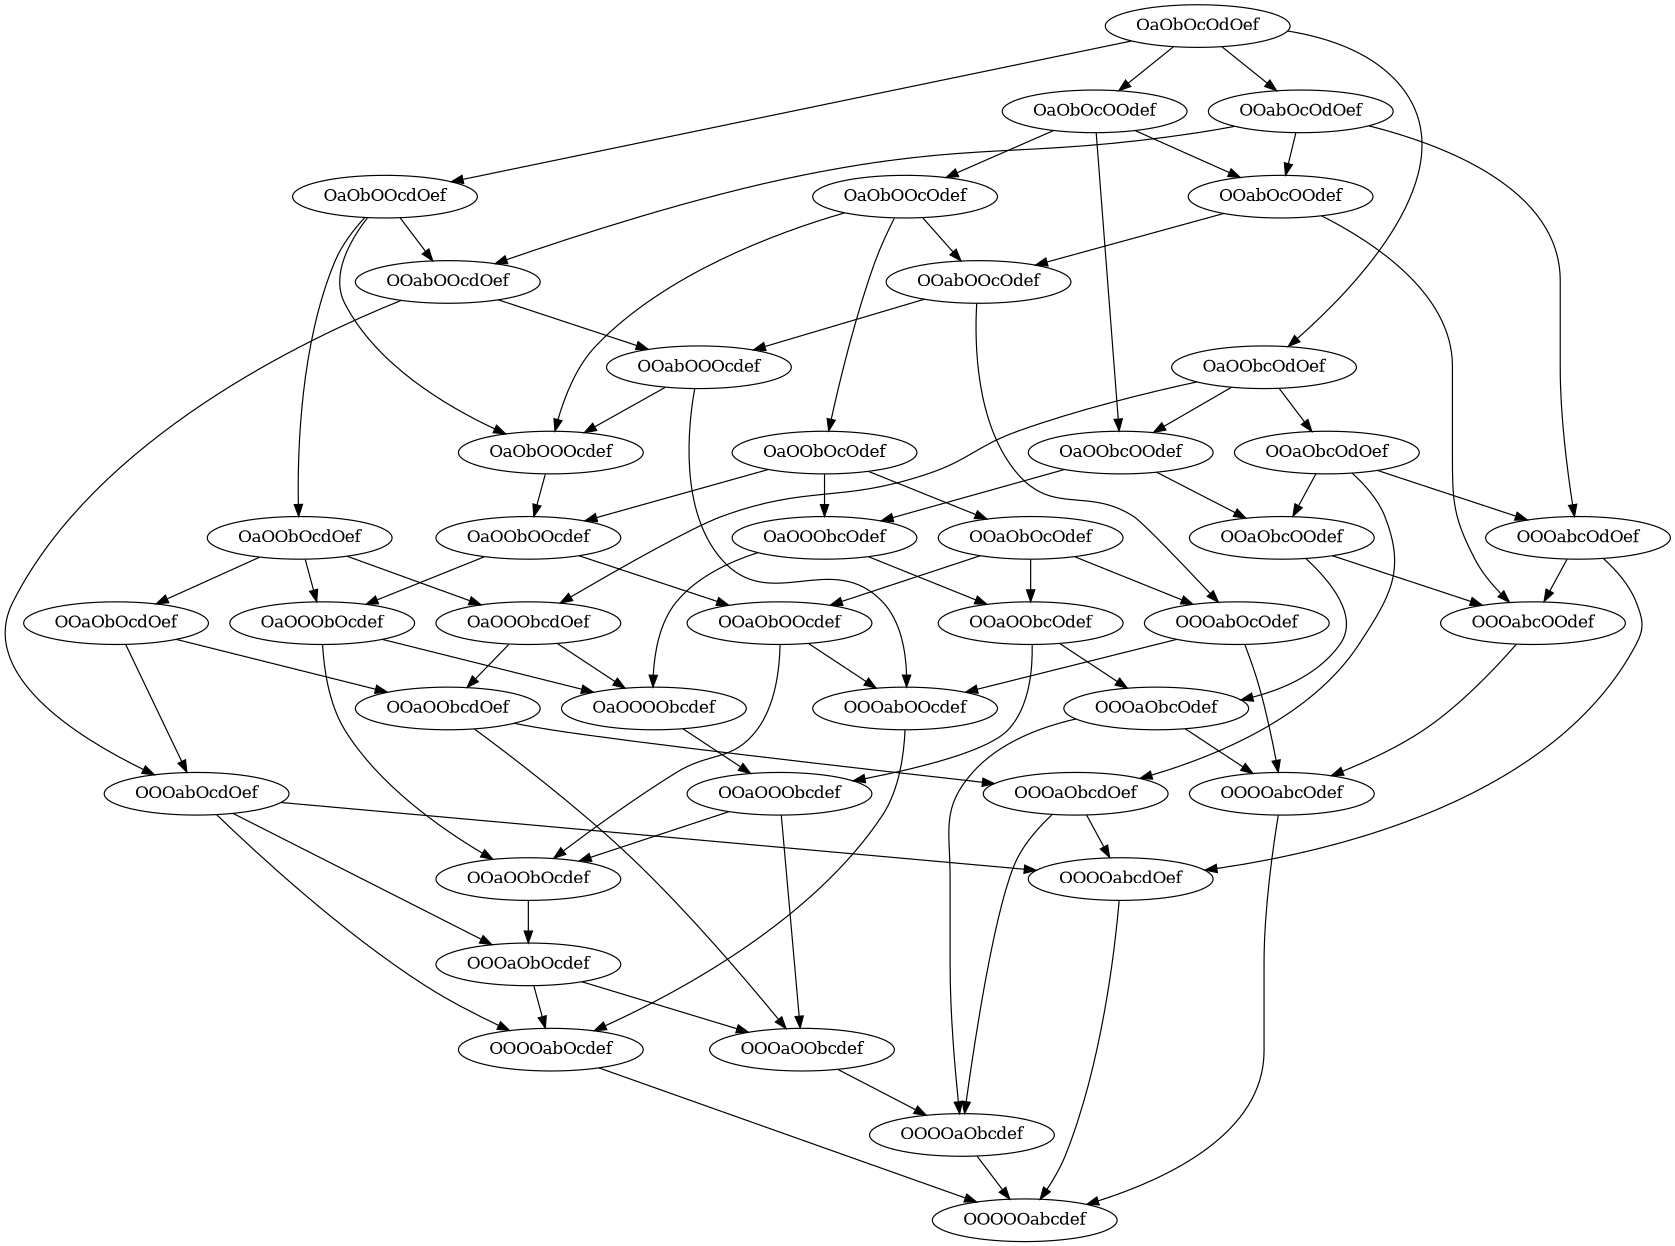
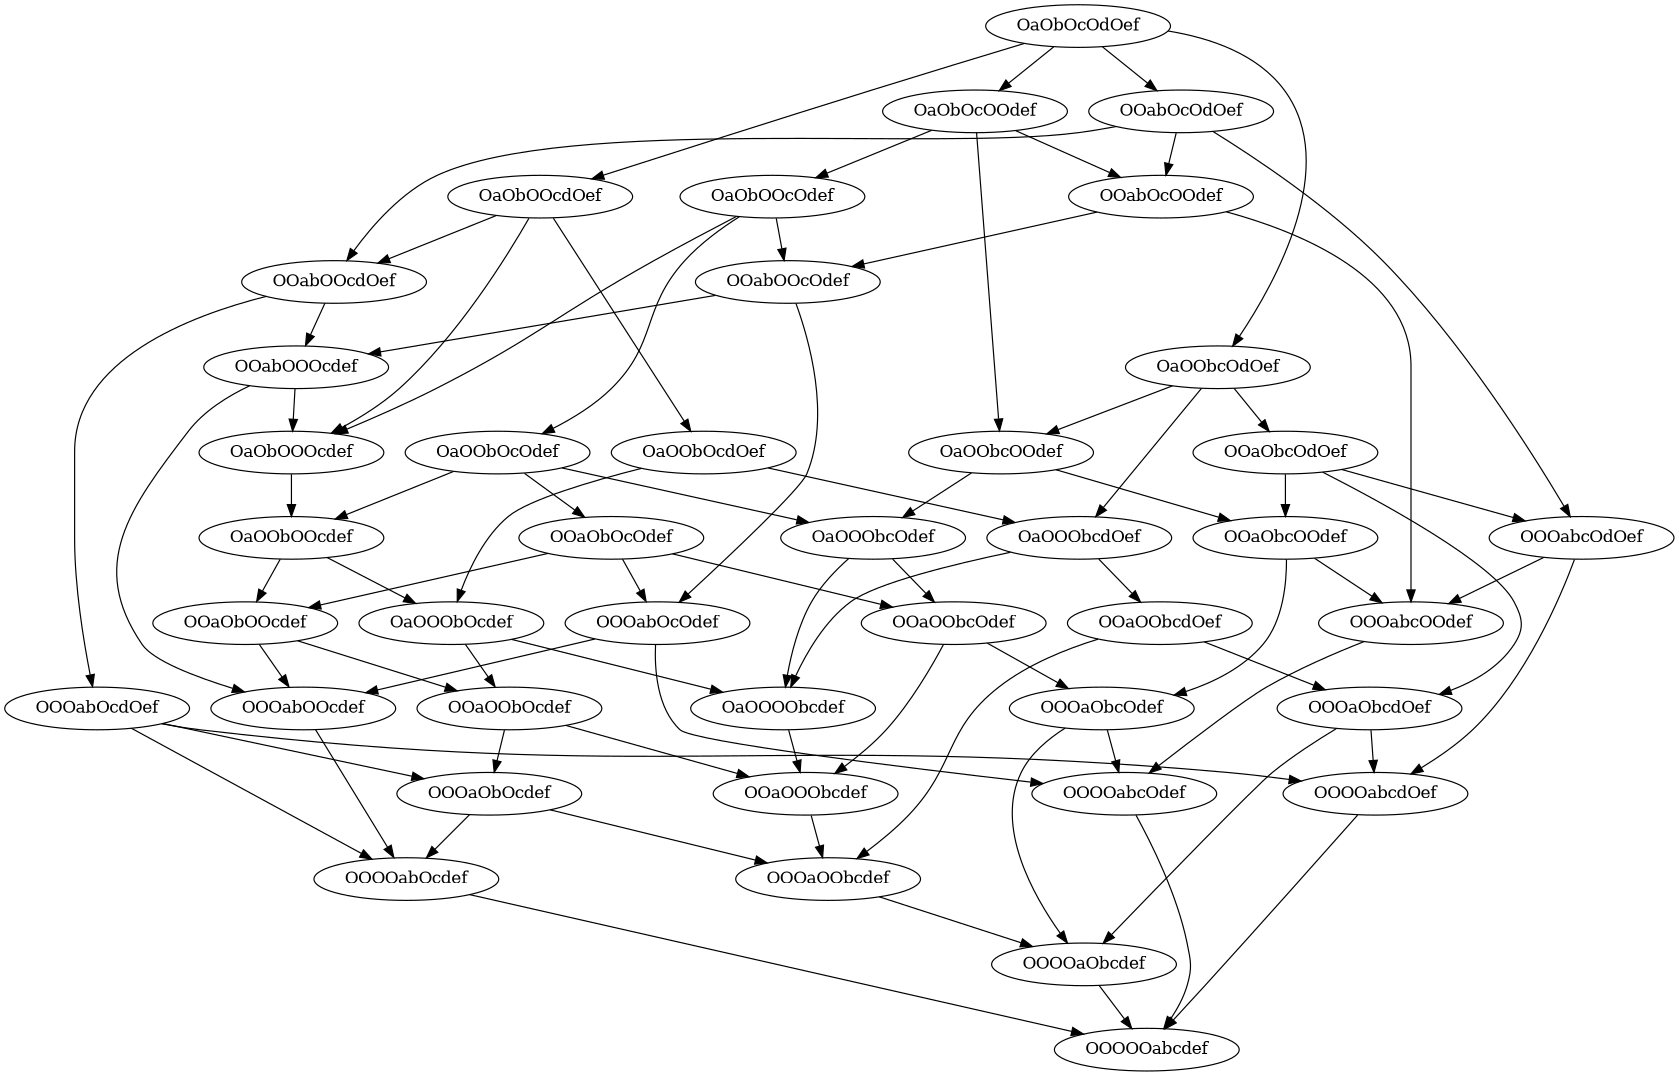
  digraph {
    OOabOOOcdef
    OOOabOOcdef
    OaObOOOcdef
    OOOOabOcdef
    OOOOOabcdef
    OaObOOcdOef
    OOabOOcdOef
    OaOObOcdOef
    OOOabOcdOef
-   OOaObOcdOef
    OaOOObcdOef
    OaOOObOcdef
    OaOObOOcdef
    OOOaObOcdef
    OOOOabcdOef
    OOOaObcOdef
    OOOOaObcdef
    OOOOabcOdef
    OOaOObcdOef
    OOOaOObcdef
    OOOaObcdOef
    OOOabOcOdef
    OOaObcOOdef
    OOOabcOOdef
    OaOObOcOdef
    OOaObOcOdef
    OaOOObcOdef
    OOaObOOcdef
    OOaOObcOdef
    OaOOOObcdef
    OOaOObOcdef
    OOaOOObcdef
    OOabOOcOdef
    OaObOcOOdef
    OaOObcOOdef
    OaObOOcOdef
    OOabOcOOdef
    OaObOcOdOef
    OOabOcOdOef
    OaOObcOdOef
    OOOabcOdOef
    OOaObcOdOef
    OOabOOOcdef -> OOOabOOcdef
    OOabOOOcdef -> OaObOOOcdef
    OOOabOOcdef -> OOOOabOcdef
    OaObOOOcdef -> OaOObOOcdef
    OOOOabOcdef -> OOOOOabcdef
    OaObOOcdOef -> OaObOOOcdef
    OaObOOcdOef -> OOabOOcdOef
    OaObOOcdOef -> OaOObOcdOef
    OOabOOcdOef -> OOabOOOcdef
    OOabOOcdOef -> OOOabOcdOef
-   OaOObOcdOef -> OOaObOcdOef
    OaOObOcdOef -> OaOOObcdOef
    OaOObOcdOef -> OaOOObOcdef
    OOOabOcdOef -> OOOOabOcdef
    OOOabOcdOef -> OOOaObOcdef
    OOOabOcdOef -> OOOOabcdOef
-   OOaObOcdOef -> OOOabOcdOef
-   OOaObOcdOef -> OOaOObcdOef
    OaOOObcdOef -> OOaOObcdOef
    OaOOObcdOef -> OaOOOObcdef
    OaOOObOcdef -> OaOOOObcdef
    OaOOObOcdef -> OOaOObOcdef
    OaOObOOcdef -> OaOOObOcdef
    OaOObOOcdef -> OOaObOOcdef
    OOOaObOcdef -> OOOOabOcdef
    OOOaObOcdef -> OOOaOObcdef
    OOOOabcdOef -> OOOOOabcdef
    OOOaObcOdef -> OOOOaObcdef
    OOOaObcOdef -> OOOOabcOdef
    OOOOaObcdef -> OOOOOabcdef
    OOOOabcOdef -> OOOOOabcdef
    OOaOObcdOef -> OOOaOObcdef
    OOaOObcdOef -> OOOaObcdOef
    OOOaOObcdef -> OOOOaObcdef
    OOOaObcdOef -> OOOOabcdOef
    OOOaObcdOef -> OOOOaObcdef
    OOOabOcOdef -> OOOabOOcdef
    OOOabOcOdef -> OOOOabcOdef
    OOaObcOOdef -> OOOaObcOdef
    OOaObcOOdef -> OOOabcOOdef
    OOOabcOOdef -> OOOOabcOdef
    OaOObOcOdef -> OaOObOOcdef
    OaOObOcOdef -> OOaObOcOdef
    OaOObOcOdef -> OaOOObcOdef
    OOaObOcOdef -> OOOabOcOdef
    OOaObOcOdef -> OOaObOOcdef
    OOaObOcOdef -> OOaOObcOdef
    OaOOObcOdef -> OOaOObcOdef
    OaOOObcOdef -> OaOOOObcdef
    OOaObOOcdef -> OOOabOOcdef
    OOaObOOcdef -> OOaOObOcdef
    OOaOObcOdef -> OOOaObcOdef
    OOaOObcOdef -> OOaOOObcdef
    OaOOOObcdef -> OOaOOObcdef
    OOaOObOcdef -> OOOaObOcdef
-   OOaOOObcdef -> OOaOObOcdef
+   OOaOObOcdef -> OOaOOObcdef
    OOaOOObcdef -> OOOaOObcdef
    OOabOOcOdef -> OOabOOOcdef
    OOabOOcOdef -> OOOabOcOdef
    OaObOcOOdef -> OaOObcOOdef
    OaObOcOOdef -> OaObOOcOdef
    OaObOcOOdef -> OOabOcOOdef
    OaOObcOOdef -> OOaObcOOdef
    OaOObcOOdef -> OaOOObcOdef
    OaObOOcOdef -> OaObOOOcdef
    OaObOOcOdef -> OaOObOcOdef
    OaObOOcOdef -> OOabOOcOdef
    OOabOcOOdef -> OOOabcOOdef
    OOabOcOOdef -> OOabOOcOdef
    OaObOcOdOef -> OaObOOcdOef
    OaObOcOdOef -> OaObOcOOdef
    OaObOcOdOef -> OOabOcOdOef
    OaObOcOdOef -> OaOObcOdOef
    OOabOcOdOef -> OOabOOcdOef
    OOabOcOdOef -> OOabOcOOdef
    OOabOcOdOef -> OOOabcOdOef
    OaOObcOdOef -> OaOOObcdOef
    OaOObcOdOef -> OaOObcOOdef
    OaOObcOdOef -> OOaObcOdOef
    OOOabcOdOef -> OOOOabcdOef
    OOOabcOdOef -> OOOabcOOdef
    OOaObcOdOef -> OOOaObcdOef
    OOaObcOdOef -> OOaObcOOdef
    OOaObcOdOef -> OOOabcOdOef
  }
